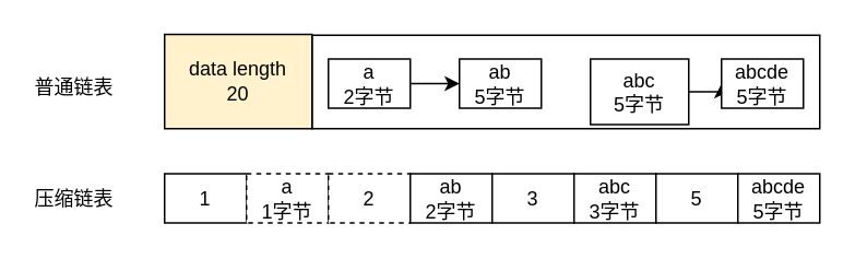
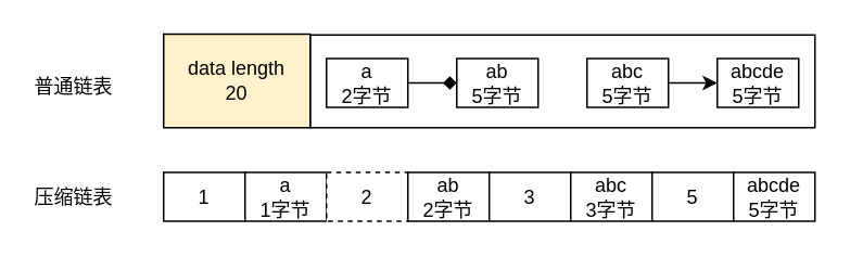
  <mxCell id="0" />
  <mxCell id="1" parent="0" />
  <mxCell id="2" value="" style="rounded=0;whiteSpace=wrap;html=1;" vertex="1" parent="1"><mxGeometry x="190" y="21" width="310" height="57" as="geometry" /></mxCell>
- <mxCell id="3" style="edgeStyle=orthogonalEdgeStyle;rounded=0;orthogonalLoop=1;jettySize=auto;html=1;exitX=1;exitY=0.5;exitDx=0;exitDy=0;entryX=0;entryY=0.5;entryDx=0;entryDy=0;" edge="1" parent="1" source="4" target="5"><mxGeometry relative="1" as="geometry" /></mxCell>
+ <mxCell id="3" style="edgeStyle=orthogonalEdgeStyle;rounded=0;orthogonalLoop=1;jettySize=auto;html=1;exitX=1;exitY=0.5;exitDx=0;exitDy=0;entryX=0;entryY=0.5;entryDx=0;entryDy=0;endArrow=diamond;" edge="1" parent="1" source="4" target="5"><mxGeometry relative="1" as="geometry" /></mxCell>
  <mxCell id="4" value="a&lt;br&gt;2字节" style="rounded=0;whiteSpace=wrap;html=1;" vertex="1" parent="1"><mxGeometry x="200" y="35.5" width="50" height="30" as="geometry" /></mxCell>
  <mxCell id="5" value="ab&lt;br&gt;5字节" style="rounded=0;whiteSpace=wrap;html=1;" vertex="1" parent="1"><mxGeometry x="280" y="35.5" width="50" height="30" as="geometry" /></mxCell>
  <mxCell id="6" style="edgeStyle=orthogonalEdgeStyle;rounded=0;orthogonalLoop=1;jettySize=auto;html=1;exitX=1;exitY=0.5;exitDx=0;exitDy=0;entryX=0;entryY=0.5;entryDx=0;entryDy=0;" edge="1" parent="1" source="7" target="8"><mxGeometry relative="1" as="geometry" /></mxCell>
- <mxCell id="7" value="abc&lt;br&gt;5字节" style="rounded=0;whiteSpace=wrap;html=1;" vertex="1" parent="1"><mxGeometry x="360" y="35.5" width="60" height="40" as="geometry" /></mxCell>
+ <mxCell id="7" value="abc&lt;br&gt;5字节" style="rounded=0;whiteSpace=wrap;html=1;" vertex="1" parent="1"><mxGeometry x="360" y="35.5" width="50" height="30" as="geometry" /></mxCell>
  <mxCell id="8" value="abcde&lt;br&gt;5字节" style="rounded=0;whiteSpace=wrap;html=1;" vertex="1" parent="1"><mxGeometry x="440" y="35.5" width="50" height="30" as="geometry" /></mxCell>
  <mxCell id="9" value="普通链表" style="text;html=1;strokeColor=none;fillColor=none;align=center;verticalAlign=middle;whiteSpace=wrap;rounded=0;" vertex="1" parent="1"><mxGeometry x="20" y="40.5" width="50" height="25" as="geometry" /></mxCell>
  <mxCell id="10" value="压缩链表" style="text;html=1;strokeColor=none;fillColor=none;align=center;verticalAlign=middle;whiteSpace=wrap;rounded=0;" vertex="1" parent="1"><mxGeometry x="20" y="108" width="50" height="25" as="geometry" /></mxCell>
  <mxCell id="11" value="data length&lt;br&gt;20" style="rounded=0;whiteSpace=wrap;html=1;fillColor=#fff2cc;" vertex="1" parent="1"><mxGeometry x="100" y="20.5" width="90" height="57.5" as="geometry" /></mxCell>
  <mxCell id="12" value="1" style="rounded=0;whiteSpace=wrap;html=1;" vertex="1" parent="1"><mxGeometry x="100" y="105.5" width="50" height="30" as="geometry" /></mxCell>
- <mxCell id="13" value="a&lt;br&gt;1字节" style="rounded=0;whiteSpace=wrap;html=1;dashed=1;" vertex="1" parent="1"><mxGeometry x="150" y="105.5" width="50" height="30" as="geometry" /></mxCell>
+ <mxCell id="13" value="a&lt;br&gt;1字节" style="rounded=0;whiteSpace=wrap;html=1;" vertex="1" parent="1"><mxGeometry x="150" y="105.5" width="50" height="30" as="geometry" /></mxCell>
  <mxCell id="14" value="2" style="rounded=0;whiteSpace=wrap;html=1;dashed=1;" vertex="1" parent="1"><mxGeometry x="200" y="105.5" width="50" height="30" as="geometry" /></mxCell>
  <mxCell id="15" value="ab&lt;br&gt;2字节" style="rounded=0;whiteSpace=wrap;html=1;" vertex="1" parent="1"><mxGeometry x="250" y="105.5" width="50" height="30" as="geometry" /></mxCell>
  <mxCell id="16" value="3" style="rounded=0;whiteSpace=wrap;html=1;" vertex="1" parent="1"><mxGeometry x="300" y="105.5" width="50" height="30" as="geometry" /></mxCell>
  <mxCell id="17" value="abc&lt;br&gt;3字节" style="rounded=0;whiteSpace=wrap;html=1;" vertex="1" parent="1"><mxGeometry x="350" y="105.5" width="50" height="30" as="geometry" /></mxCell>
  <mxCell id="18" value="5" style="rounded=0;whiteSpace=wrap;html=1;" vertex="1" parent="1"><mxGeometry x="400" y="105.5" width="50" height="30" as="geometry" /></mxCell>
  <mxCell id="19" value="abcde&lt;br&gt;5字节" style="rounded=0;whiteSpace=wrap;html=1;" vertex="1" parent="1"><mxGeometry x="450" y="105.5" width="50" height="30" as="geometry" /></mxCell>
